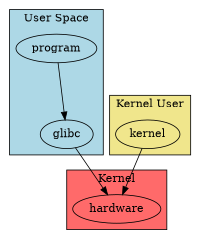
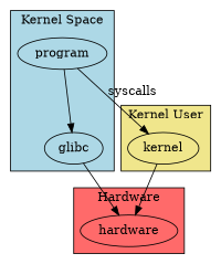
  digraph {
    kernel
    program
    glibc
    hardware
    subgraph cluster_1 {
      fillcolor=khaki
      label="Kernel User"
      style=filled
      kernel
    }
    subgraph cluster_2 {
      fillcolor=lightblue
-     label="User Space"
+     label="Kernel Space"
      style=filled
      program
      glibc
    }
    subgraph cluster_3 {
      fillcolor=indianred1
-     label=Kernel
+     label=Hardware
      style=filled
      hardware
    }
    kernel -> hardware
+   program -> kernel [constraint=false label=syscalls]
    program -> glibc
    glibc -> hardware
  }
